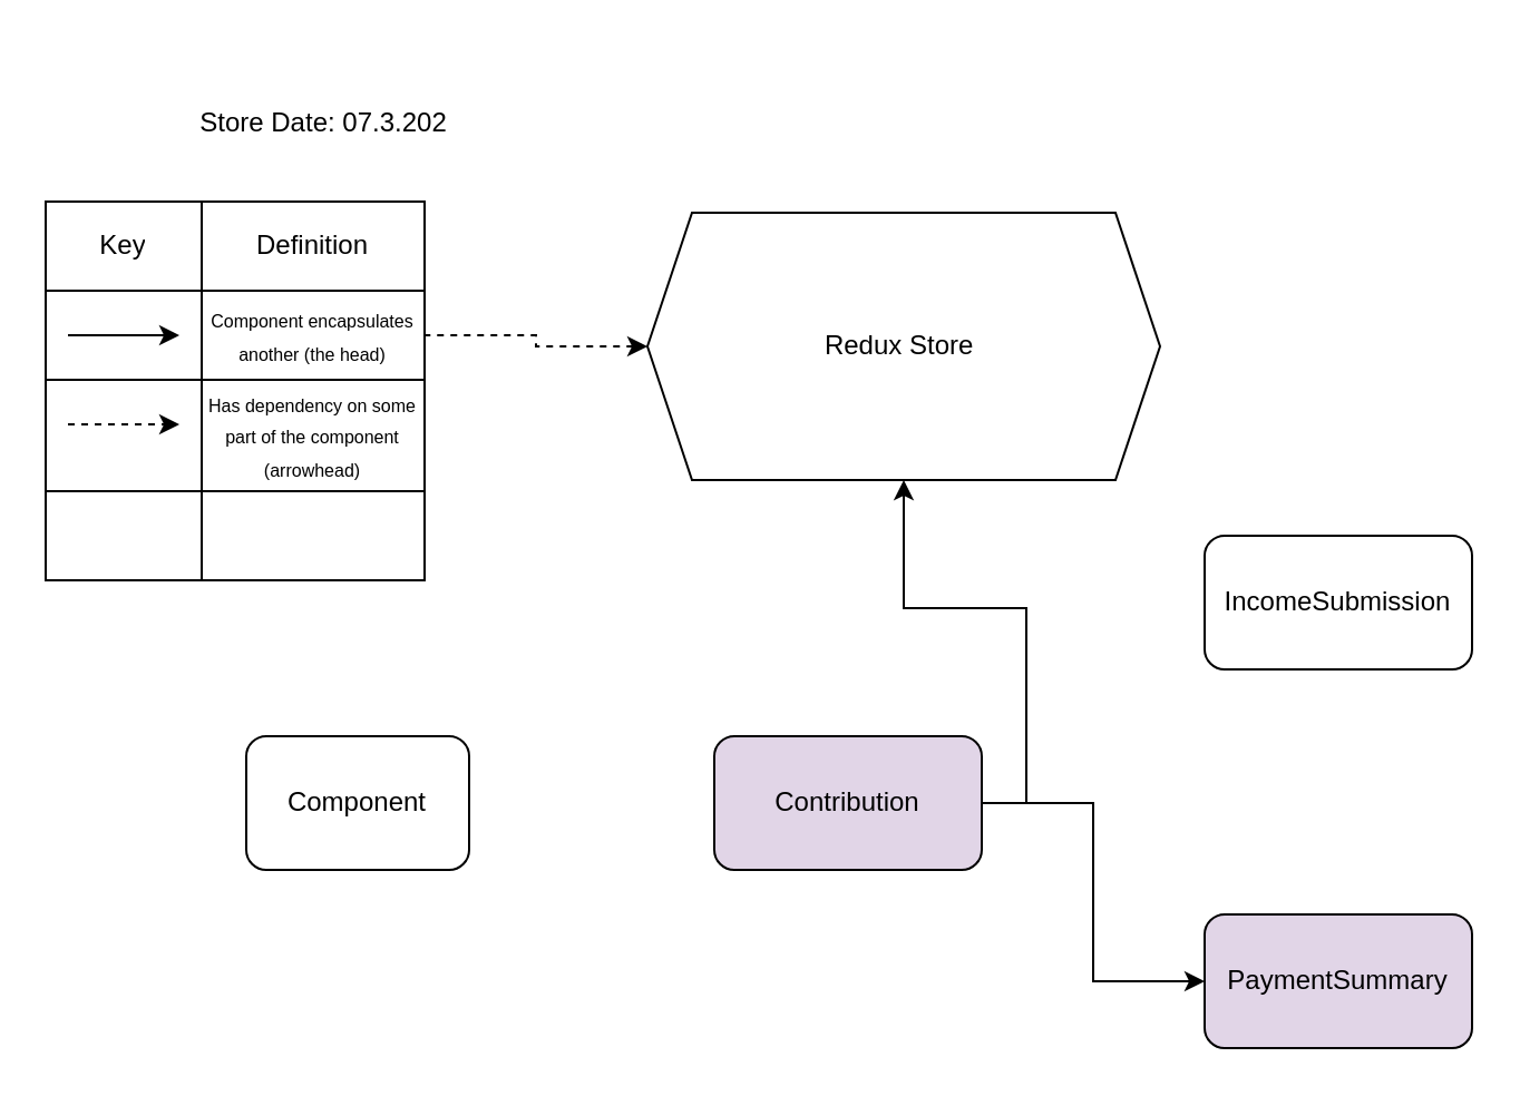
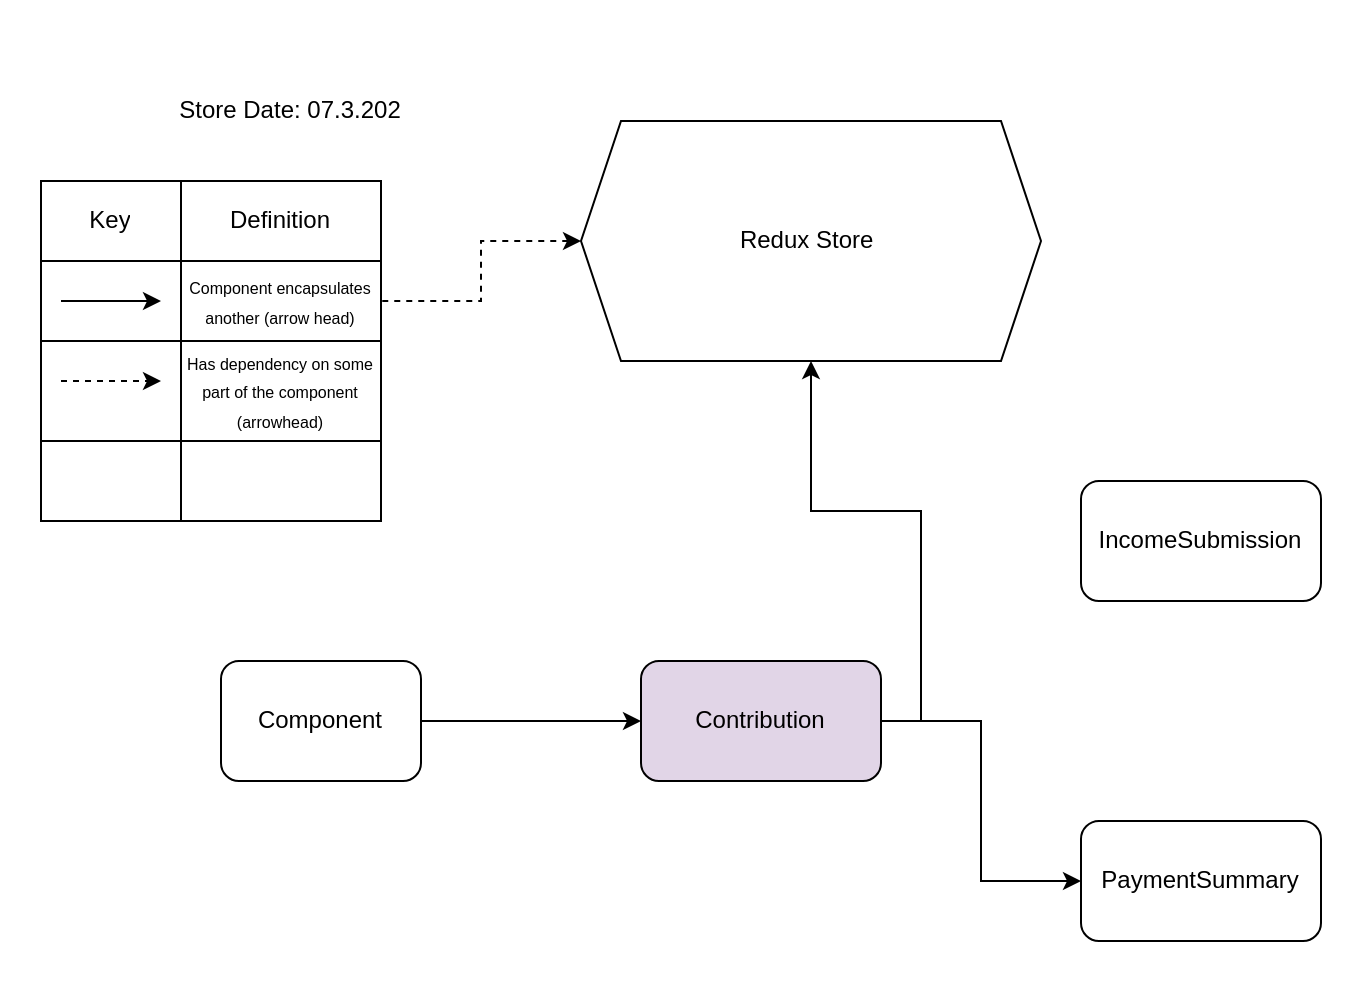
  <mxCell id="0" />
  <mxCell id="1" parent="0" />
  <mxCell id="2" value="Store Date: 07.3.202" style="text;html=1;strokeColor=none;fillColor=none;align=center;verticalAlign=middle;whiteSpace=wrap;rounded=0;" parent="1" vertex="1"><mxGeometry x="30" width="230" height="70" as="geometry" y="20" /></mxCell>
+ <mxCell id="3" style="edgeStyle=orthogonalEdgeStyle;rounded=0;orthogonalLoop=1;jettySize=auto;html=1;" parent="1" source="4" target="7" edge="1"><mxGeometry relative="1" as="geometry" /></mxCell>
  <mxCell id="4" value="Component" style="rounded=1;whiteSpace=wrap;html=1;" parent="1" vertex="1"><mxGeometry x="110" y="330" width="100" height="60" as="geometry" /></mxCell>
  <mxCell id="5" style="edgeStyle=orthogonalEdgeStyle;rounded=0;orthogonalLoop=1;jettySize=auto;html=1;exitX=1;exitY=0.5;exitDx=0;exitDy=0;" parent="1" source="7" target="25" edge="1"><mxGeometry relative="1" as="geometry" /></mxCell>
  <mxCell id="6" value="" style="edgeStyle=orthogonalEdgeStyle;rounded=0;orthogonalLoop=1;jettySize=auto;html=1;exitX=1;exitY=0.5;exitDx=0;exitDy=0;entryX=0;entryY=0.5;entryDx=0;entryDy=0;" parent="1" source="7" target="9" edge="1"><mxGeometry relative="1" as="geometry"><Array as="points"><mxPoint x="490" y="360" /><mxPoint x="490" y="440" /></Array></mxGeometry></mxCell>
  <mxCell id="7" value="Contribution" style="rounded=1;whiteSpace=wrap;html=1;fillColor=#e1d5e7;" parent="1" vertex="1"><mxGeometry x="320" y="330" width="120" height="60" as="geometry" /></mxCell>
  <mxCell id="8" value="IncomeSubmission&lt;br&gt;" style="rounded=1;whiteSpace=wrap;html=1;" parent="1" vertex="1"><mxGeometry x="540" y="240" width="120" height="60" as="geometry" /></mxCell>
- <mxCell id="9" value="PaymentSummary&lt;br&gt;" style="rounded=1;whiteSpace=wrap;html=1;fillColor=#e1d5e7;" parent="1" vertex="1"><mxGeometry x="540" y="410" width="120" height="60" as="geometry" /></mxCell>
+ <mxCell id="9" value="PaymentSummary&lt;br&gt;" style="rounded=1;whiteSpace=wrap;html=1;" parent="1" vertex="1"><mxGeometry x="540" y="410" width="120" height="60" as="geometry" /></mxCell>
  <mxCell id="10" value="" style="shape=table;html=1;whiteSpace=wrap;startSize=0;container=1;collapsible=0;childLayout=tableLayout;" parent="1" vertex="1"><mxGeometry x="20" y="90" width="170" height="170" as="geometry" /></mxCell>
  <mxCell id="11" value="" style="shape=partialRectangle;html=1;whiteSpace=wrap;collapsible=0;dropTarget=0;pointerEvents=0;fillColor=none;top=0;left=0;bottom=0;right=0;points=[[0,0.5],[1,0.5]];portConstraint=eastwest;" parent="10" vertex="1"><mxGeometry width="170" height="40" as="geometry" /></mxCell>
  <mxCell id="12" value="Key" style="shape=partialRectangle;html=1;whiteSpace=wrap;connectable=0;overflow=hidden;fillColor=none;top=0;left=0;bottom=0;right=0;" parent="11" vertex="1"><mxGeometry width="70" height="40" as="geometry" /></mxCell>
  <mxCell id="13" value="Definition" style="shape=partialRectangle;html=1;whiteSpace=wrap;connectable=0;overflow=hidden;fillColor=none;top=0;left=0;bottom=0;right=0;" parent="11" vertex="1"><mxGeometry x="70" width="100" height="40" as="geometry" /></mxCell>
  <mxCell id="14" value="" style="shape=partialRectangle;html=1;whiteSpace=wrap;collapsible=0;dropTarget=0;pointerEvents=0;fillColor=none;top=0;left=0;bottom=0;right=0;points=[[0,0.5],[1,0.5]];portConstraint=eastwest;" parent="10" vertex="1"><mxGeometry y="40" width="170" height="40" as="geometry" /></mxCell>
  <mxCell id="15" value="" style="shape=partialRectangle;html=1;whiteSpace=wrap;connectable=0;overflow=hidden;fillColor=none;top=0;left=0;bottom=0;right=0;" parent="14" vertex="1"><mxGeometry width="70" height="40" as="geometry" /></mxCell>
- <mxCell id="16" value="&lt;font style=&quot;font-size: 8px&quot;&gt;Component encapsulates another (the head)&lt;/font&gt;" style="shape=partialRectangle;html=1;whiteSpace=wrap;connectable=0;overflow=hidden;fillColor=none;top=0;left=0;bottom=0;right=0;" parent="14" vertex="1"><mxGeometry x="70" width="100" height="40" as="geometry" /></mxCell>
+ <mxCell id="16" value="&lt;font style=&quot;font-size: 8px&quot;&gt;Component encapsulates another (arrow head)&lt;/font&gt;" style="shape=partialRectangle;html=1;whiteSpace=wrap;connectable=0;overflow=hidden;fillColor=none;top=0;left=0;bottom=0;right=0;" parent="14" vertex="1"><mxGeometry x="70" width="100" height="40" as="geometry" /></mxCell>
  <mxCell id="17" value="" style="shape=partialRectangle;html=1;whiteSpace=wrap;collapsible=0;dropTarget=0;pointerEvents=0;fillColor=none;top=0;left=0;bottom=0;right=0;points=[[0,0.5],[1,0.5]];portConstraint=eastwest;" parent="10" vertex="1"><mxGeometry y="80" width="170" height="50" as="geometry" /></mxCell>
  <mxCell id="18" value="" style="shape=partialRectangle;html=1;whiteSpace=wrap;connectable=0;overflow=hidden;fillColor=none;top=0;left=0;bottom=0;right=0;" parent="17" vertex="1"><mxGeometry width="70" height="50" as="geometry" /></mxCell>
  <mxCell id="19" value="&lt;font style=&quot;font-size: 8px&quot;&gt;Has dependency on some part of the component (arrowhead)&lt;/font&gt;" style="shape=partialRectangle;html=1;whiteSpace=wrap;connectable=0;overflow=hidden;fillColor=none;top=0;left=0;bottom=0;right=0;" parent="17" vertex="1"><mxGeometry x="70" width="100" height="50" as="geometry" /></mxCell>
  <mxCell id="20" value="" style="shape=partialRectangle;html=1;whiteSpace=wrap;collapsible=0;dropTarget=0;pointerEvents=0;fillColor=none;top=0;left=0;bottom=0;right=0;points=[[0,0.5],[1,0.5]];portConstraint=eastwest;" parent="10" vertex="1"><mxGeometry y="130" width="170" height="40" as="geometry" /></mxCell>
  <mxCell id="21" value="" style="shape=partialRectangle;html=1;whiteSpace=wrap;connectable=0;overflow=hidden;fillColor=none;top=0;left=0;bottom=0;right=0;" parent="20" vertex="1"><mxGeometry width="70" height="40" as="geometry" /></mxCell>
  <mxCell id="22" value="" style="shape=partialRectangle;html=1;whiteSpace=wrap;connectable=0;overflow=hidden;fillColor=none;top=0;left=0;bottom=0;right=0;" parent="20" vertex="1"><mxGeometry x="70" width="100" height="40" as="geometry" /></mxCell>
  <mxCell id="23" value="" style="endArrow=classic;html=1;" parent="1" edge="1"><mxGeometry width="50" height="50" relative="1" as="geometry"><mxPoint x="30" y="150" as="sourcePoint" /><mxPoint x="80" y="150" as="targetPoint" /></mxGeometry></mxCell>
  <mxCell id="24" style="edgeStyle=orthogonalEdgeStyle;rounded=0;orthogonalLoop=1;jettySize=auto;html=1;startArrow=classic;startFill=1;endArrow=none;endFill=0;dashed=1;" edge="1" parent="1" source="25" target="16"><mxGeometry relative="1" as="geometry" /></mxCell>
- <mxCell id="25" value="Redux Store&amp;nbsp;" style="shape=hexagon;perimeter=hexagonPerimeter2;whiteSpace=wrap;html=1;fixedSize=1;" vertex="1" parent="1"><mxGeometry x="290" y="95" width="230" height="120" as="geometry" /></mxCell>
+ <mxCell id="25" value="Redux Store&amp;nbsp;" style="shape=hexagon;perimeter=hexagonPerimeter2;whiteSpace=wrap;html=1;fixedSize=1;" vertex="1" parent="1"><mxGeometry x="290" y="60" width="230" height="120" as="geometry" /></mxCell>
  <mxCell id="26" value="" style="endArrow=classic;html=1;dashed=1;" edge="1" parent="1"><mxGeometry width="50" height="50" relative="1" as="geometry"><mxPoint x="30" y="190" as="sourcePoint" /><mxPoint x="80" y="190" as="targetPoint" /></mxGeometry></mxCell>
